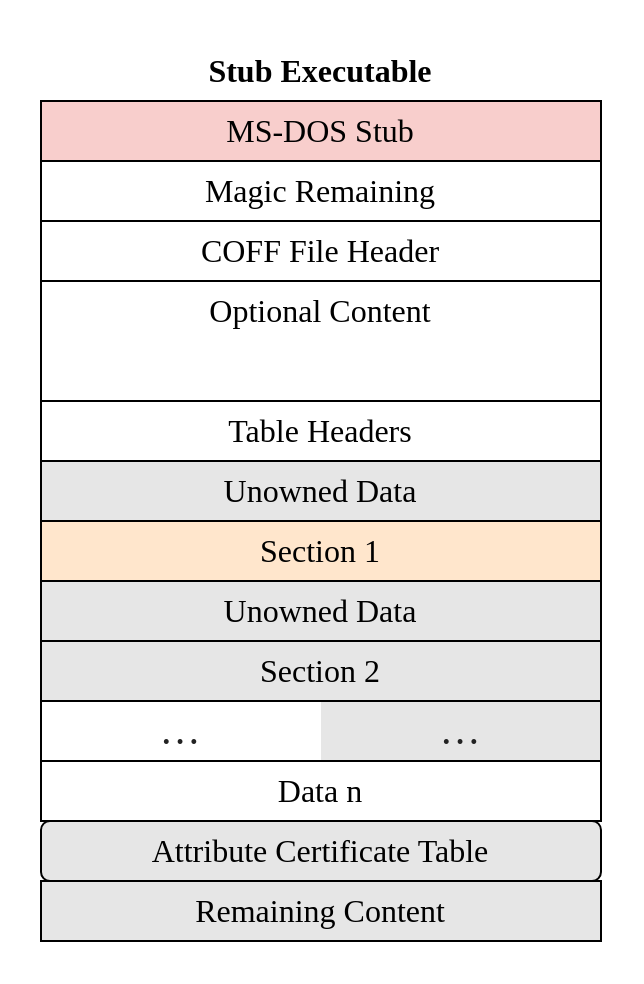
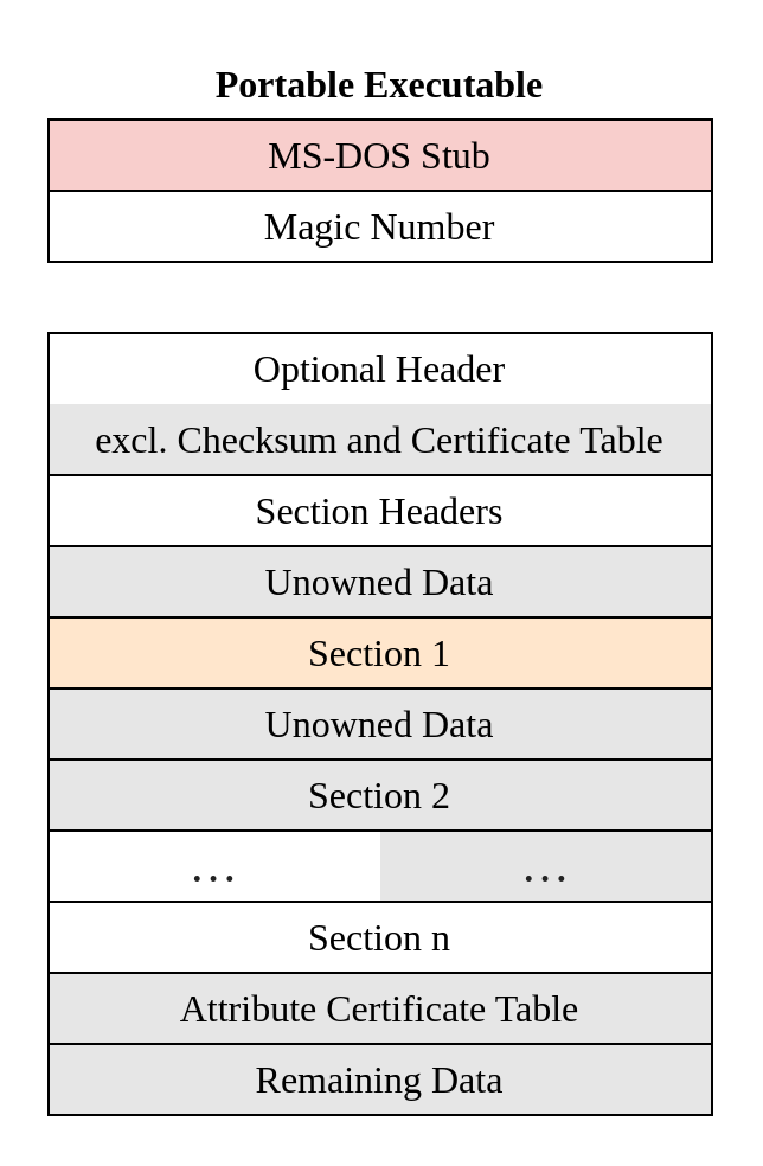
  <mxCell id="0" />
  <mxCell id="1" parent="0" />
  <mxCell id="2" value="&lt;font style=&quot;font-size: 16px;&quot; face=&quot;LMRoman10-Regular&quot;&gt;MS-DOS Stub&lt;/font&gt;" style="rounded=0;whiteSpace=wrap;html=1;fillColor=#f8cecc;" parent="1" vertex="1"><mxGeometry x="20" y="50" width="280" height="30" as="geometry" /></mxCell>
- <mxCell id="3" value="&lt;font style=&quot;font-size: 16px;&quot; face=&quot;LMRoman10-Regular&quot;&gt;Optional Content&lt;br&gt;&lt;/font&gt;" style="rounded=0;whiteSpace=wrap;html=1;strokeColor=none;fillStyle=auto;gradientColor=none;" parent="1" vertex="1"><mxGeometry x="20" y="140" width="280" height="30" as="geometry" /></mxCell>
- <mxCell id="5" value="&lt;font style=&quot;font-size: 16px;&quot; face=&quot;LMRoman10-Regular&quot;&gt;Table Headers&lt;/font&gt;" style="rounded=0;whiteSpace=wrap;html=1;" parent="1" vertex="1"><mxGeometry x="20" y="200" width="280" height="30" as="geometry" /></mxCell>
+ <mxCell id="3" value="&lt;font style=&quot;font-size: 16px;&quot; face=&quot;LMRoman10-Regular&quot;&gt;Optional Header&lt;br&gt;&lt;/font&gt;" style="rounded=0;whiteSpace=wrap;html=1;strokeColor=none;fillStyle=auto;gradientColor=none;" parent="1" vertex="1"><mxGeometry x="20" y="140" width="280" height="30" as="geometry" /></mxCell>
+ <mxCell id="4" value="&lt;span style=&quot;font-family: LMRoman10-Regular; font-size: 16px;&quot;&gt;excl. Checksum and Certificate Table&lt;/span&gt;" style="rounded=0;whiteSpace=wrap;html=1;strokeColor=none;fillColor=#E6E6E6;fillStyle=solid;" parent="1" vertex="1"><mxGeometry x="20" y="170" width="280" height="30" as="geometry" /></mxCell>
+ <mxCell id="5" value="&lt;font style=&quot;font-size: 16px;&quot; face=&quot;LMRoman10-Regular&quot;&gt;Section Headers&lt;/font&gt;" style="rounded=0;whiteSpace=wrap;html=1;" parent="1" vertex="1"><mxGeometry x="20" y="200" width="280" height="30" as="geometry" /></mxCell>
  <mxCell id="6" value="&lt;font style=&quot;font-size: 16px;&quot; face=&quot;LMRoman10-Regular&quot;&gt;Unowned Data&lt;/font&gt;" style="rounded=0;whiteSpace=wrap;html=1;fillColor=#E6E6E6;" parent="1" vertex="1"><mxGeometry x="20" y="230" width="280" height="30" as="geometry" /></mxCell>
  <mxCell id="7" value="&lt;font style=&quot;font-size: 16px;&quot; face=&quot;LMRoman10-Regular&quot;&gt;Section 1&lt;/font&gt;" style="rounded=0;whiteSpace=wrap;html=1;fillColor=#ffe6cc;" parent="1" vertex="1"><mxGeometry x="20" y="260" width="280" height="30" as="geometry" /></mxCell>
  <mxCell id="8" value="&lt;font style=&quot;font-size: 16px;&quot; face=&quot;LMRoman10-Regular&quot;&gt;Unowned Data&lt;/font&gt;" style="rounded=0;whiteSpace=wrap;html=1;fillColor=#E6E6E6;" parent="1" vertex="1"><mxGeometry x="20" y="290" width="280" height="30" as="geometry" /></mxCell>
  <mxCell id="9" value="&lt;span style=&quot;caret-color: rgb(34, 34, 34); color: rgb(34, 34, 34); font-size: 20.57px; text-align: left;&quot;&gt;&lt;font face=&quot;LMRoman10-Regular&quot;&gt;…&lt;/font&gt;&lt;/span&gt;" style="rounded=0;whiteSpace=wrap;html=1;fillColor=default;fillStyle=solid;strokeWidth=4;strokeColor=none;perimeterSpacing=0;shadow=0;glass=0;gradientColor=none;gradientDirection=north;" parent="1" vertex="1"><mxGeometry x="20" y="350" width="140" height="30" as="geometry" /></mxCell>
- <mxCell id="10" value="&lt;font style=&quot;font-size: 16px;&quot; face=&quot;LMRoman10-Regular&quot;&gt;Data n&lt;/font&gt;" style="rounded=0;whiteSpace=wrap;html=1;" parent="1" vertex="1"><mxGeometry x="20" y="380" width="280" height="30" as="geometry" /></mxCell>
- <mxCell id="11" value="&lt;font style=&quot;font-size: 16px;&quot; face=&quot;LMRoman10-Regular&quot;&gt;Attribute Certificate Table&lt;/font&gt;" style="whiteSpace=wrap;html=1;fillColor=#E6E6E6;rounded=1;" parent="1" vertex="1"><mxGeometry x="20" y="410" width="280" height="30" as="geometry" /></mxCell>
- <mxCell id="12" value="&lt;font style=&quot;font-size: 16px;&quot; face=&quot;LMRoman10-Regular&quot;&gt;Remaining Content&lt;/font&gt;" style="rounded=0;whiteSpace=wrap;html=1;fillColor=#E6E6E6;" parent="1" vertex="1"><mxGeometry x="20" y="440" width="280" height="30" as="geometry" /></mxCell>
+ <mxCell id="10" value="&lt;font style=&quot;font-size: 16px;&quot; face=&quot;LMRoman10-Regular&quot;&gt;Section n&lt;/font&gt;" style="rounded=0;whiteSpace=wrap;html=1;" parent="1" vertex="1"><mxGeometry x="20" y="380" width="280" height="30" as="geometry" /></mxCell>
+ <mxCell id="11" value="&lt;font style=&quot;font-size: 16px;&quot; face=&quot;LMRoman10-Regular&quot;&gt;Attribute Certificate Table&lt;/font&gt;" style="rounded=0;whiteSpace=wrap;html=1;fillColor=#E6E6E6;" parent="1" vertex="1"><mxGeometry x="20" y="410" width="280" height="30" as="geometry" /></mxCell>
+ <mxCell id="12" value="&lt;font style=&quot;font-size: 16px;&quot; face=&quot;LMRoman10-Regular&quot;&gt;Remaining Data&lt;/font&gt;" style="rounded=0;whiteSpace=wrap;html=1;fillColor=#E6E6E6;" parent="1" vertex="1"><mxGeometry x="20" y="440" width="280" height="30" as="geometry" /></mxCell>
  <mxCell id="13" value="&lt;span style=&quot;caret-color: rgb(34, 34, 34); color: rgb(34, 34, 34); font-size: 20.57px; text-align: left;&quot;&gt;&lt;font face=&quot;LMRoman10-Regular&quot;&gt;…&lt;/font&gt;&lt;/span&gt;" style="rounded=0;whiteSpace=wrap;html=1;fillColor=#E6E6E6;fillStyle=solid;strokeWidth=4;strokeColor=none;perimeterSpacing=0;shadow=0;glass=0;gradientColor=none;gradientDirection=north;" parent="1" vertex="1"><mxGeometry x="160" y="350" width="140" height="30" as="geometry" /></mxCell>
  <mxCell id="14" value="" style="rounded=0;whiteSpace=wrap;html=1;fillStyle=solid;strokeColor=default;fillColor=none;gradientColor=none;" parent="1" vertex="1"><mxGeometry x="20" y="350" width="280" height="30" as="geometry" /></mxCell>
- <mxCell id="15" value="&lt;font style=&quot;font-size: 16px;&quot; face=&quot;LMRoman10-Regular&quot;&gt;Magic Remaining&lt;/font&gt;" style="rounded=0;whiteSpace=wrap;html=1;" parent="1" vertex="1"><mxGeometry x="20" y="80" width="280" height="30" as="geometry" /></mxCell>
- <mxCell id="16" value="&lt;font style=&quot;font-size: 16px;&quot; face=&quot;LMRoman10-Regular&quot;&gt;COFF File Header&lt;/font&gt;" style="rounded=0;whiteSpace=wrap;html=1;" parent="1" vertex="1"><mxGeometry x="20" y="110" width="280" height="30" as="geometry" /></mxCell>
+ <mxCell id="15" value="&lt;font style=&quot;font-size: 16px;&quot; face=&quot;LMRoman10-Regular&quot;&gt;Magic Number&lt;/font&gt;" style="rounded=0;whiteSpace=wrap;html=1;" parent="1" vertex="1"><mxGeometry x="20" y="80" width="280" height="30" as="geometry" /></mxCell>
  <mxCell id="17" value="" style="rounded=0;whiteSpace=wrap;html=1;fillStyle=solid;strokeColor=default;fillColor=none;gradientColor=none;" parent="1" vertex="1"><mxGeometry x="20" y="140" width="280" height="60" as="geometry" /></mxCell>
  <mxCell id="18" value="&lt;font style=&quot;font-size: 16px;&quot; face=&quot;LMRoman10-Regular&quot;&gt;Section 2&lt;/font&gt;" style="rounded=0;whiteSpace=wrap;html=1;fillColor=#e6e6e6;" parent="1" vertex="1"><mxGeometry x="20" y="320" width="280" height="30" as="geometry" /></mxCell>
- <mxCell id="19" value="&lt;b&gt;Stub Executable&lt;/b&gt;" style="text;html=1;strokeColor=none;fillColor=none;align=center;verticalAlign=middle;whiteSpace=wrap;rounded=0;fontFamily=LMRoman10-Regular;fontSize=16;fontColor=default;" vertex="1" parent="1"><mxGeometry x="20" y="20" width="280" height="30" as="geometry" /></mxCell>
+ <mxCell id="19" value="&lt;b&gt;Portable Executable&lt;/b&gt;" style="text;html=1;strokeColor=none;fillColor=none;align=center;verticalAlign=middle;whiteSpace=wrap;rounded=0;fontFamily=LMRoman10-Regular;fontSize=16;fontColor=default;" vertex="1" parent="1"><mxGeometry x="20" y="20" width="280" height="30" as="geometry" /></mxCell>
